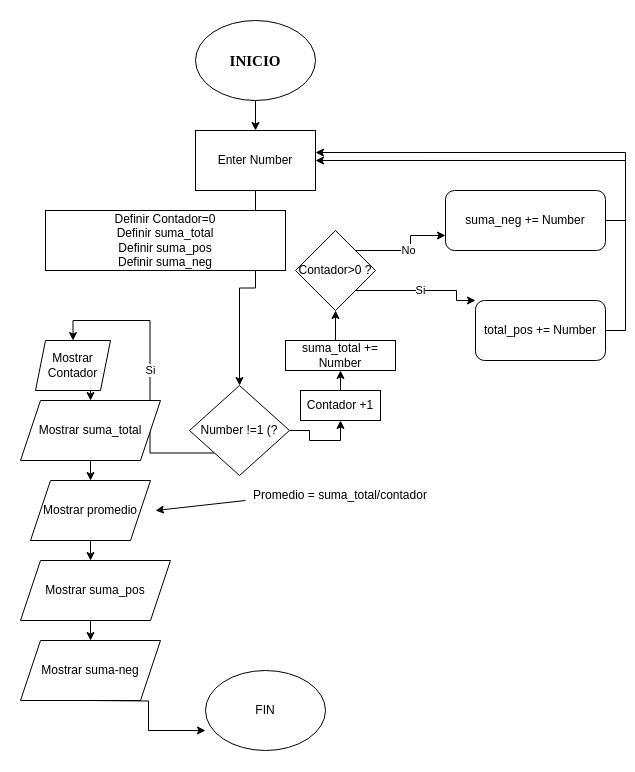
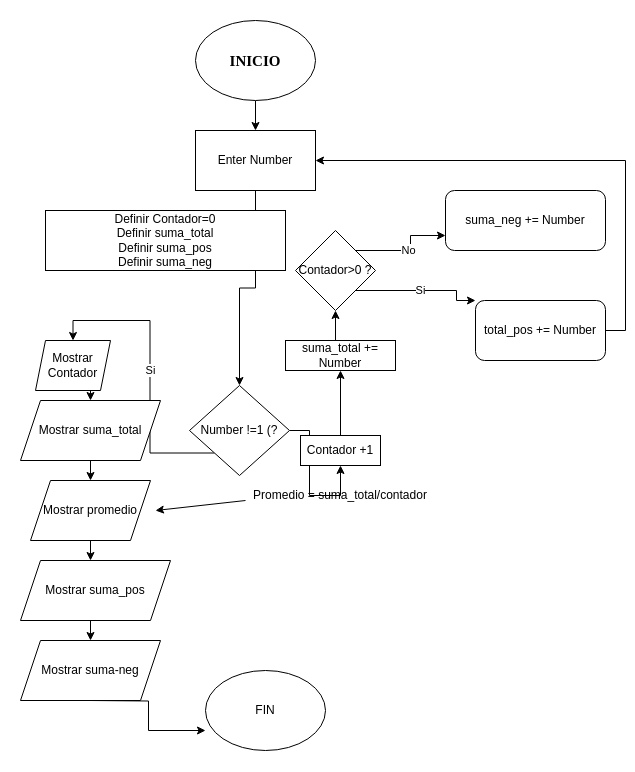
  <mxCell id="0" />
  <mxCell id="1" parent="0" />
  <mxCell id="2" style="edgeStyle=orthogonalEdgeStyle;rounded=0;orthogonalLoop=1;jettySize=auto;html=1;exitX=0.5;exitY=1;exitDx=0;exitDy=0;entryX=0.5;entryY=0;entryDx=0;entryDy=0;" edge="1" parent="1" source="3" target="5"><mxGeometry relative="1" as="geometry" /></mxCell>
  <mxCell id="3" value="INICIO" style="ellipse;whiteSpace=wrap;html=1;fontStyle=1;fontFamily=Comic Sans MS;fontSize=15;" vertex="1" parent="1"><mxGeometry x="195" y="20" width="120" height="80" as="geometry" /></mxCell>
  <mxCell id="4" style="edgeStyle=orthogonalEdgeStyle;rounded=0;orthogonalLoop=1;jettySize=auto;html=1;exitX=0.5;exitY=1;exitDx=0;exitDy=0;entryX=0.5;entryY=0;entryDx=0;entryDy=0;" edge="1" parent="1" source="5" target="8"><mxGeometry relative="1" as="geometry" /></mxCell>
  <mxCell id="5" value="Enter Number" style="rounded=0;whiteSpace=wrap;html=1;" vertex="1" parent="1"><mxGeometry x="195" y="130" width="120" height="60" as="geometry" /></mxCell>
  <mxCell id="6" value="Si" style="edgeStyle=orthogonalEdgeStyle;rounded=0;orthogonalLoop=1;jettySize=auto;html=1;exitX=0;exitY=1;exitDx=0;exitDy=0;entryX=0.5;entryY=0;entryDx=0;entryDy=0;" edge="1" parent="1" source="8" target="10"><mxGeometry relative="1" as="geometry" /></mxCell>
  <mxCell id="7" style="edgeStyle=orthogonalEdgeStyle;rounded=0;orthogonalLoop=1;jettySize=auto;html=1;exitX=1;exitY=0.5;exitDx=0;exitDy=0;entryX=0.5;entryY=1;entryDx=0;entryDy=0;" edge="1" parent="1" source="8" target="12"><mxGeometry relative="1" as="geometry" /></mxCell>
  <mxCell id="8" value="Number !=1 (?" style="rhombus;whiteSpace=wrap;html=1;" vertex="1" parent="1"><mxGeometry x="189" y="385" width="100" height="90" as="geometry" /></mxCell>
  <mxCell id="9" style="edgeStyle=orthogonalEdgeStyle;rounded=0;orthogonalLoop=1;jettySize=auto;html=1;exitX=0.5;exitY=1;exitDx=0;exitDy=0;entryX=0.5;entryY=0;entryDx=0;entryDy=0;" edge="1" parent="1" source="10"><mxGeometry relative="1" as="geometry"><mxPoint x="90" y="400" as="targetPoint" /></mxGeometry></mxCell>
  <mxCell id="10" value="Mostrar Contador" style="shape=parallelogram;perimeter=parallelogramPerimeter;whiteSpace=wrap;html=1;fixedSize=1;size=10;" vertex="1" parent="1"><mxGeometry x="35" y="340" width="75" height="50" as="geometry" /></mxCell>
  <mxCell id="11" style="edgeStyle=orthogonalEdgeStyle;rounded=0;orthogonalLoop=1;jettySize=auto;html=1;exitX=0.5;exitY=0;exitDx=0;exitDy=0;entryX=0.5;entryY=1;entryDx=0;entryDy=0;" edge="1" parent="1" source="12" target="15"><mxGeometry relative="1" as="geometry" /></mxCell>
- <mxCell id="12" value="Contador +1" style="rounded=0;whiteSpace=wrap;html=1;" vertex="1" parent="1"><mxGeometry x="300" y="390" width="80" height="30" as="geometry" /></mxCell>
+ <mxCell id="12" value="Contador +1" style="rounded=0;whiteSpace=wrap;html=1;" vertex="1" parent="1"><mxGeometry x="300" y="435" width="80" height="30" as="geometry" /></mxCell>
  <mxCell id="13" style="edgeStyle=orthogonalEdgeStyle;rounded=0;orthogonalLoop=1;jettySize=auto;html=1;exitX=0.5;exitY=1;exitDx=0;exitDy=0;entryX=0.5;entryY=0;entryDx=0;entryDy=0;" edge="1" parent="1"><mxGeometry relative="1" as="geometry"><mxPoint x="90" y="460" as="sourcePoint" /><mxPoint x="90" y="480" as="targetPoint" /></mxGeometry></mxCell>
  <mxCell id="14" style="edgeStyle=orthogonalEdgeStyle;rounded=0;orthogonalLoop=1;jettySize=auto;html=1;exitX=0.5;exitY=0;exitDx=0;exitDy=0;entryX=0.5;entryY=1;entryDx=0;entryDy=0;" edge="1" parent="1" source="15" target="25"><mxGeometry relative="1" as="geometry" /></mxCell>
  <mxCell id="15" value="suma_total += Number" style="rounded=0;whiteSpace=wrap;html=1;" vertex="1" parent="1"><mxGeometry x="285" y="340" width="110" height="30" as="geometry" /></mxCell>
  <mxCell id="16" style="edgeStyle=orthogonalEdgeStyle;rounded=0;orthogonalLoop=1;jettySize=auto;html=1;exitX=0.5;exitY=1;exitDx=0;exitDy=0;entryX=0.5;entryY=0;entryDx=0;entryDy=0;" edge="1" parent="1"><mxGeometry relative="1" as="geometry"><mxPoint x="90" y="540" as="sourcePoint" /><mxPoint x="90" y="560" as="targetPoint" /></mxGeometry></mxCell>
  <mxCell id="17" value="" style="endArrow=classic;html=1;rounded=0;" edge="1" parent="1"><mxGeometry width="50" height="50" relative="1" as="geometry"><mxPoint x="245" y="500" as="sourcePoint" /><mxPoint x="155" y="510" as="targetPoint" /></mxGeometry></mxCell>
  <mxCell id="18" value="Promedio = suma_total/contador" style="text;html=1;align=center;verticalAlign=middle;whiteSpace=wrap;rounded=0;" vertex="1" parent="1"><mxGeometry x="235" y="480" width="210" height="30" as="geometry" /></mxCell>
  <mxCell id="19" style="edgeStyle=orthogonalEdgeStyle;rounded=0;orthogonalLoop=1;jettySize=auto;html=1;exitX=0.5;exitY=1;exitDx=0;exitDy=0;entryX=0.5;entryY=0;entryDx=0;entryDy=0;" edge="1" parent="1"><mxGeometry relative="1" as="geometry"><mxPoint x="90" y="620" as="sourcePoint" /><mxPoint x="90" y="640" as="targetPoint" /></mxGeometry></mxCell>
  <mxCell id="20" value="Si" style="edgeStyle=orthogonalEdgeStyle;rounded=0;orthogonalLoop=1;jettySize=auto;html=1;exitX=1;exitY=1;exitDx=0;exitDy=0;entryX=0;entryY=0;entryDx=0;entryDy=0;" edge="1" parent="1" source="25" target="23"><mxGeometry relative="1" as="geometry"><mxPoint x="455" y="330" as="targetPoint" /><Array as="points"><mxPoint x="456" y="290" /><mxPoint x="456" y="300" /></Array></mxGeometry></mxCell>
  <mxCell id="21" value="No" style="edgeStyle=orthogonalEdgeStyle;rounded=0;orthogonalLoop=1;jettySize=auto;html=1;exitX=1;exitY=0;exitDx=0;exitDy=0;entryX=0;entryY=0.75;entryDx=0;entryDy=0;" edge="1" parent="1" source="25" target="24"><mxGeometry relative="1" as="geometry" /></mxCell>
  <mxCell id="22" style="edgeStyle=orthogonalEdgeStyle;rounded=0;orthogonalLoop=1;jettySize=auto;html=1;exitX=1;exitY=0.5;exitDx=0;exitDy=0;entryX=1;entryY=0.5;entryDx=0;entryDy=0;" edge="1" parent="1" source="23" target="5"><mxGeometry relative="1" as="geometry" /></mxCell>
  <mxCell id="23" value="total_pos += Number" style="rounded=1;whiteSpace=wrap;html=1;" vertex="1" parent="1"><mxGeometry x="475" y="300" width="130" height="60" as="geometry" /></mxCell>
  <mxCell id="24" value="suma_neg += Number" style="rounded=1;whiteSpace=wrap;html=1;" vertex="1" parent="1"><mxGeometry x="445" y="190" width="160" height="60" as="geometry" /></mxCell>
  <mxCell id="25" value="Contador&amp;gt;0 ?" style="rhombus;whiteSpace=wrap;html=1;" vertex="1" parent="1"><mxGeometry x="295" y="230" width="80" height="80" as="geometry" /></mxCell>
  <mxCell id="26" value="FIN" style="ellipse;whiteSpace=wrap;html=1;" vertex="1" parent="1"><mxGeometry x="205" y="670" width="120" height="80" as="geometry" /></mxCell>
  <mxCell id="27" style="edgeStyle=orthogonalEdgeStyle;rounded=0;orthogonalLoop=1;jettySize=auto;html=1;exitX=0.5;exitY=1;exitDx=0;exitDy=0;entryX=0;entryY=0.75;entryDx=0;entryDy=0;entryPerimeter=0;" edge="1" parent="1" target="26"><mxGeometry relative="1" as="geometry"><mxPoint x="90" y="700" as="sourcePoint" /></mxGeometry></mxCell>
- <mxCell id="28" style="edgeStyle=orthogonalEdgeStyle;rounded=0;orthogonalLoop=1;jettySize=auto;html=1;exitX=1;exitY=0.5;exitDx=0;exitDy=0;entryX=1;entryY=0.367;entryDx=0;entryDy=0;entryPerimeter=0;" edge="1" parent="1" source="24" target="5"><mxGeometry relative="1" as="geometry" /></mxCell>
  <mxCell id="29" value="Definir Contador=0&lt;div&gt;Definir suma_total&lt;/div&gt;&lt;div&gt;Definir suma_pos&lt;/div&gt;&lt;div&gt;Definir suma_neg&lt;/div&gt;" style="rounded=0;whiteSpace=wrap;html=1;" vertex="1" parent="1"><mxGeometry x="45" y="210" width="240" height="60" as="geometry" /></mxCell>
  <mxCell id="30" value="Mostrar suma_total" style="shape=parallelogram;perimeter=parallelogramPerimeter;whiteSpace=wrap;html=1;fixedSize=1;" vertex="1" parent="1"><mxGeometry x="20" y="400" width="140" height="60" as="geometry" /></mxCell>
  <mxCell id="31" value="Mostrar promedio" style="shape=parallelogram;perimeter=parallelogramPerimeter;whiteSpace=wrap;html=1;fixedSize=1;" vertex="1" parent="1"><mxGeometry x="30" y="480" width="120" height="60" as="geometry" /></mxCell>
  <mxCell id="32" value="Mostrar suma_pos" style="shape=parallelogram;perimeter=parallelogramPerimeter;whiteSpace=wrap;html=1;fixedSize=1;" vertex="1" parent="1"><mxGeometry x="20" y="560" width="150" height="60" as="geometry" /></mxCell>
  <mxCell id="33" value="Mostrar suma-neg" style="shape=parallelogram;perimeter=parallelogramPerimeter;whiteSpace=wrap;html=1;fixedSize=1;" vertex="1" parent="1"><mxGeometry x="20" y="640" width="140" height="60" as="geometry" /></mxCell>
